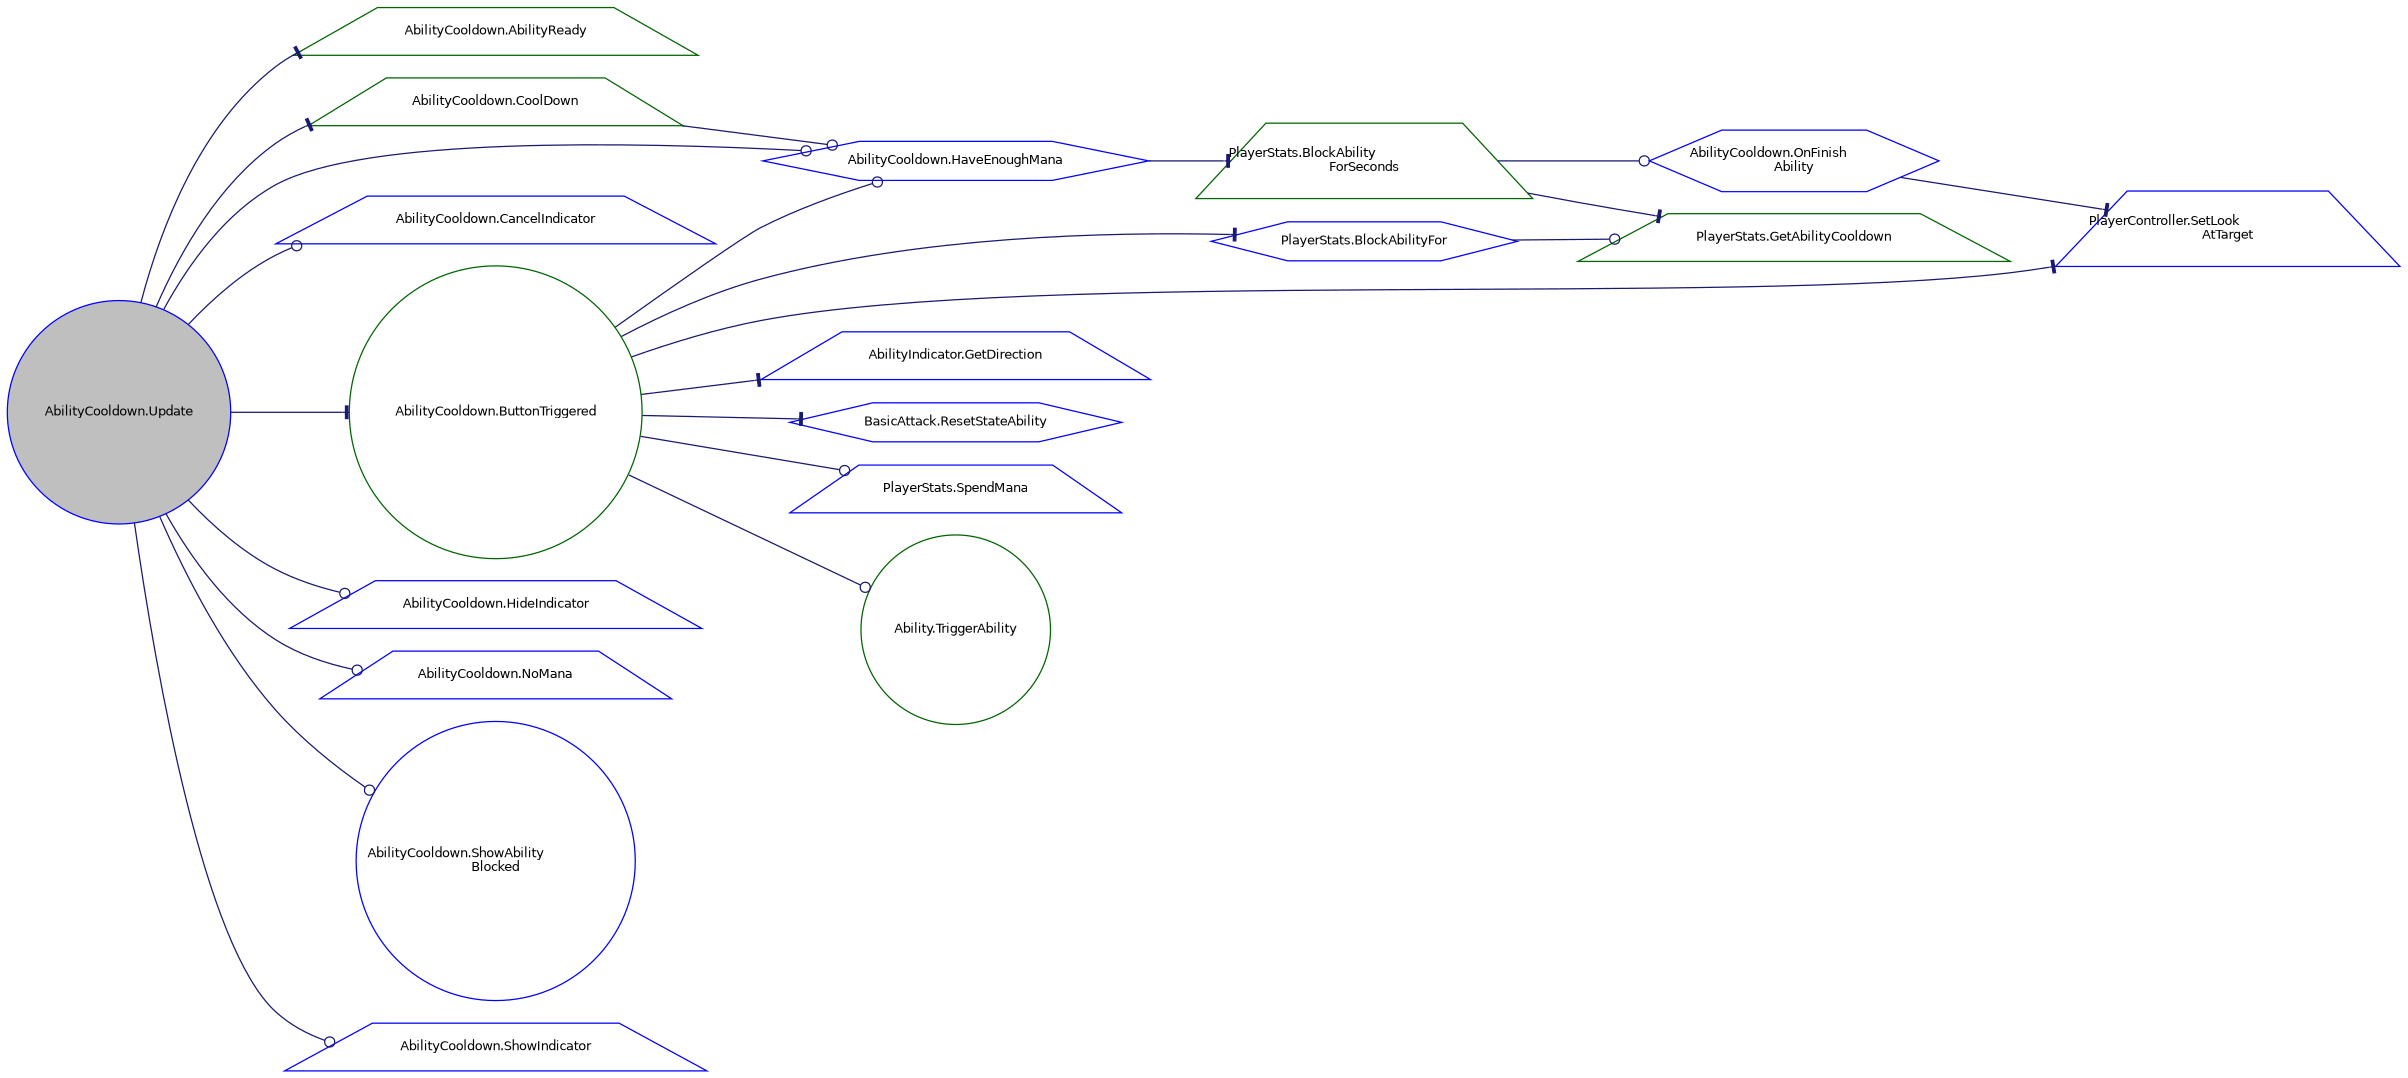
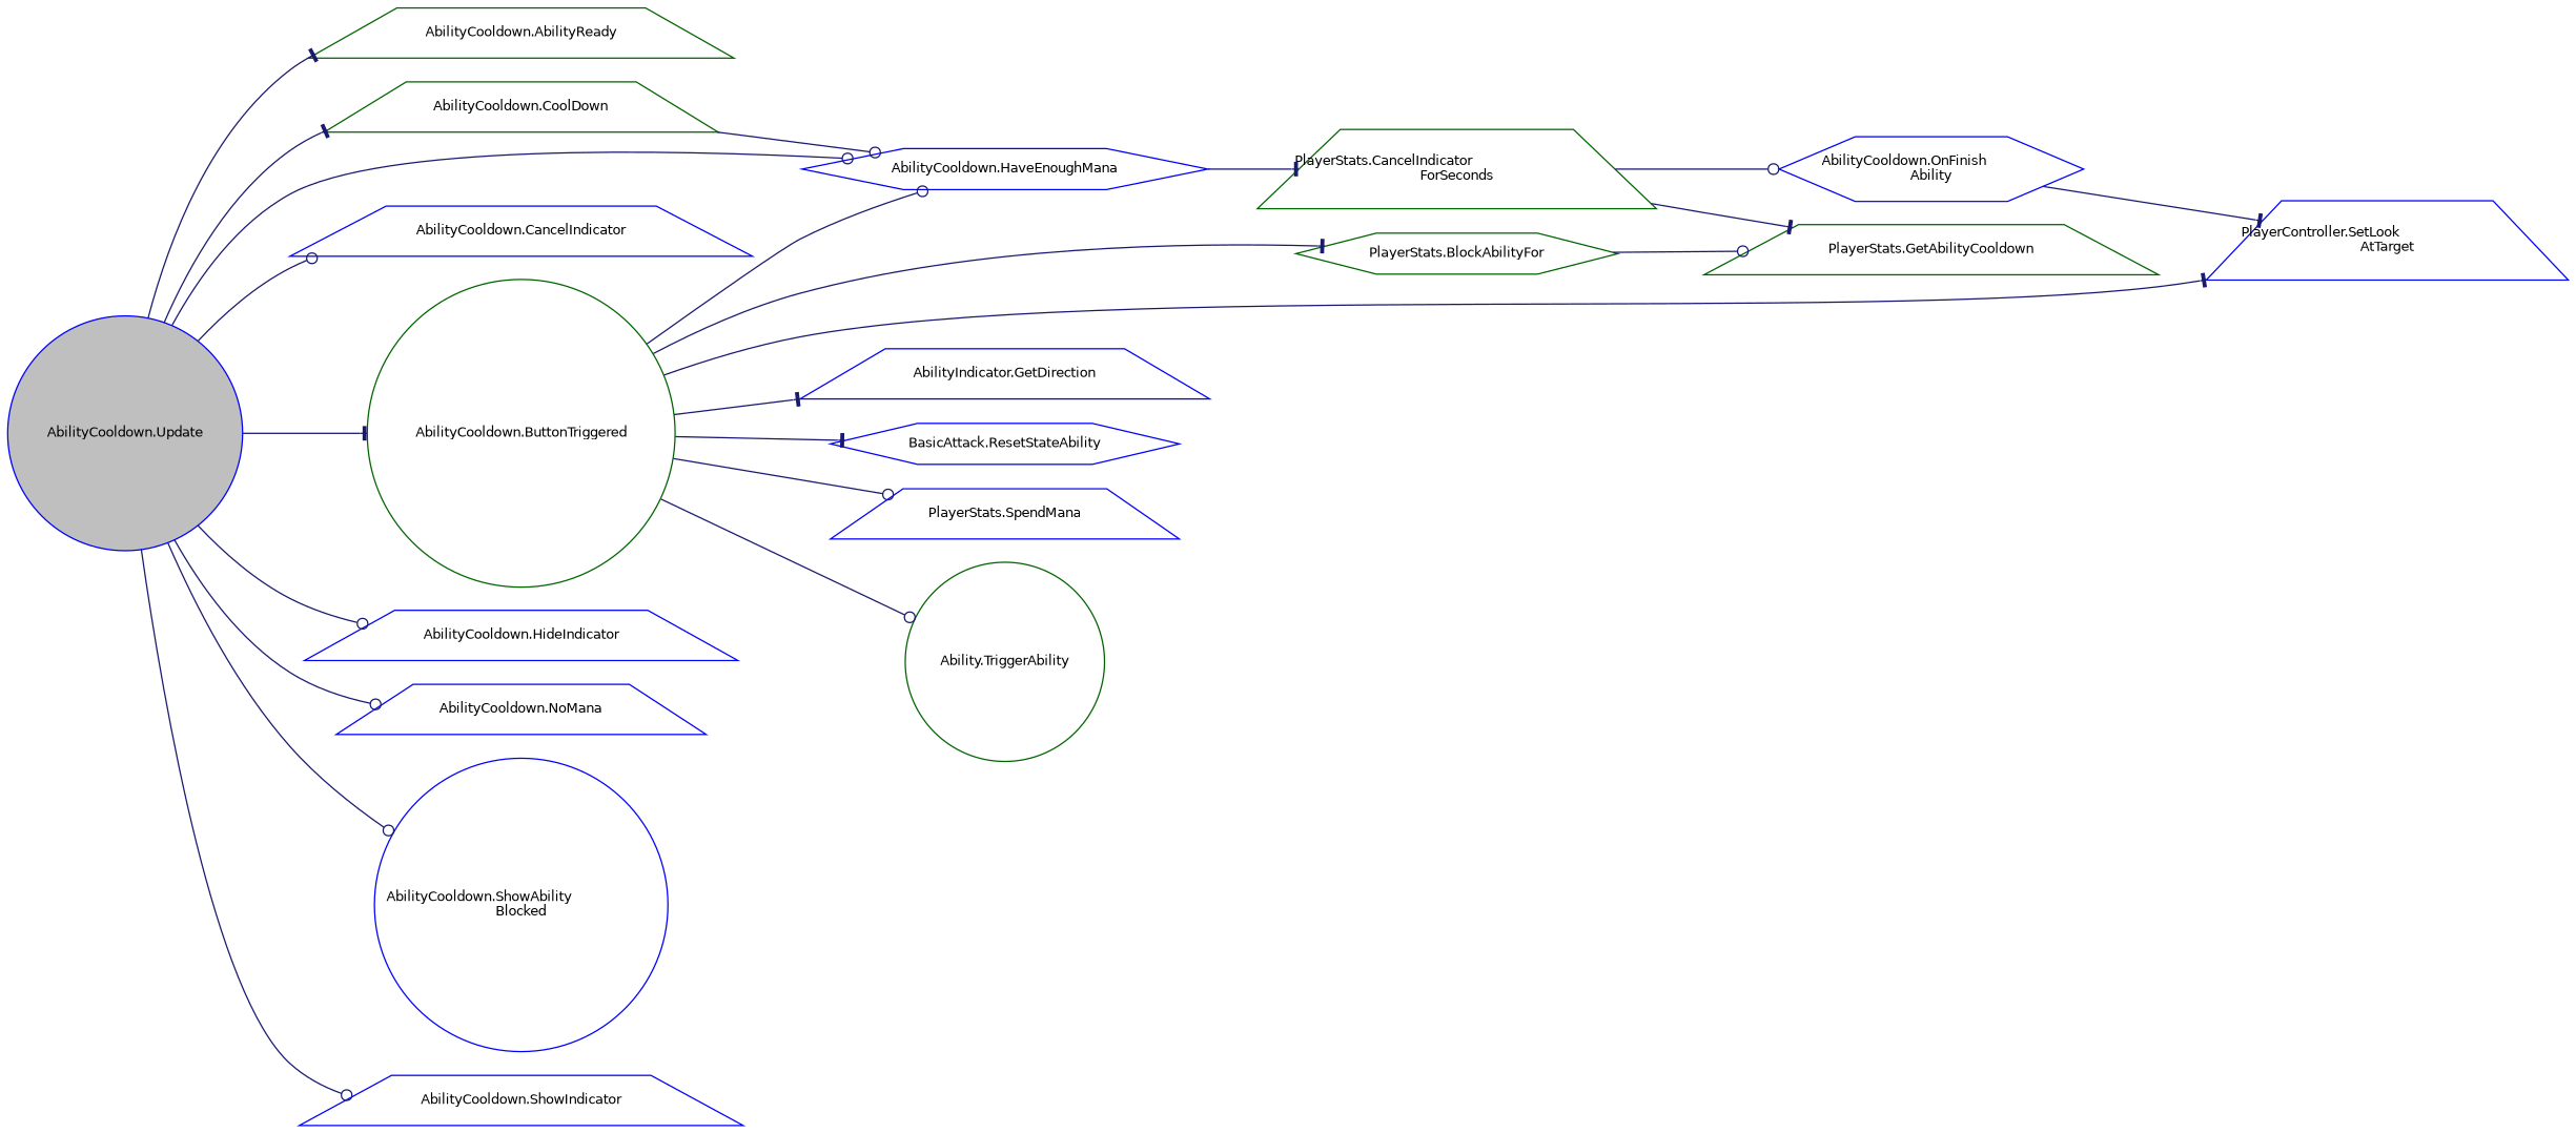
  digraph {
    rankdir=LR
    node [color=blue fillcolor=white fontname=Helvetica fontsize=10 shape=trapezium style=filled]
    edge [arrowhead=odot color=midnightblue fontname=Helvetica fontsize=10 labelfontname=Helvetica labelfontsize=10 style=solid]
    n1 [fillcolor=grey75 fontcolor=black height=0.2 label="AbilityCooldown.Update" shape=circle width=0.4]
    n2 [color=darkgreen height=0.2 label="AbilityCooldown.AbilityReady" width=0.4]
    n3 [color=darkgreen height=0.2 label="AbilityCooldown.ButtonTriggered" shape=circle width=0.4]
    n4 [height=0.2 label="AbilityCooldown.HaveEnoughMana" shape=hexagon width=0.4]
    n5 [height=0.2 label="AbilityCooldown.CancelIndicator" width=0.4]
    n6 [color=darkgreen height=0.2 label="AbilityCooldown.CoolDown" width=0.4]
    n7 [height=0.2 label="AbilityCooldown.HideIndicator" width=0.4]
    n8 [height=0.2 label="AbilityCooldown.NoMana" width=0.4]
    n9 [height=0.2 label="AbilityCooldown.ShowAbility\lBlocked" shape=circle width=0.4]
    n10 [height=0.2 label="AbilityCooldown.ShowIndicator" width=0.4]
-   n11 [height=0.2 label="PlayerStats.BlockAbilityFor" shape=hexagon width=0.4]
+   n11 [color=darkgreen height=0.2 label="PlayerStats.BlockAbilityFor" shape=hexagon width=0.4]
    n12 [height=0.2 label="PlayerController.SetLook\lAtTarget" width=0.4]
    n13 [height=0.2 label="AbilityIndicator.GetDirection" width=0.4]
    n14 [height=0.2 label="BasicAttack.ResetStateAbility" shape=hexagon width=0.4]
    n15 [height=0.2 label="PlayerStats.SpendMana" width=0.4]
    n16 [color=darkgreen height=0.2 label="Ability.TriggerAbility" shape=circle width=0.4]
-   n17 [color=darkgreen height=0.2 label="PlayerStats.BlockAbility\lForSeconds" width=0.4]
+   n17 [color=darkgreen height=0.2 label="PlayerStats.CancelIndicator\lForSeconds" width=0.4]
    n18 [color=darkgreen height=0.2 label="PlayerStats.GetAbilityCooldown" width=0.4]
    n19 [height=0.2 label="AbilityCooldown.OnFinish\lAbility" shape=hexagon width=0.4]
    n1 -> n2 [arrowhead=tee]
    n1 -> n3 [arrowhead=tee]
    n1 -> n4
    n1 -> n5
    n1 -> n6 [arrowhead=tee]
    n1 -> n7
    n1 -> n8
    n1 -> n9
    n1 -> n10
    n3 -> n4
    n3 -> n11 [arrowhead=tee]
    n3 -> n12 [arrowhead=tee]
    n3 -> n13 [arrowhead=tee]
    n3 -> n14 [arrowhead=tee]
    n3 -> n15
    n3 -> n16
    n4 -> n17 [arrowhead=tee]
    n6 -> n4
    n11 -> n18
    n17 -> n18 [arrowhead=tee]
    n17 -> n19
    n19 -> n12 [arrowhead=tee]
  }
